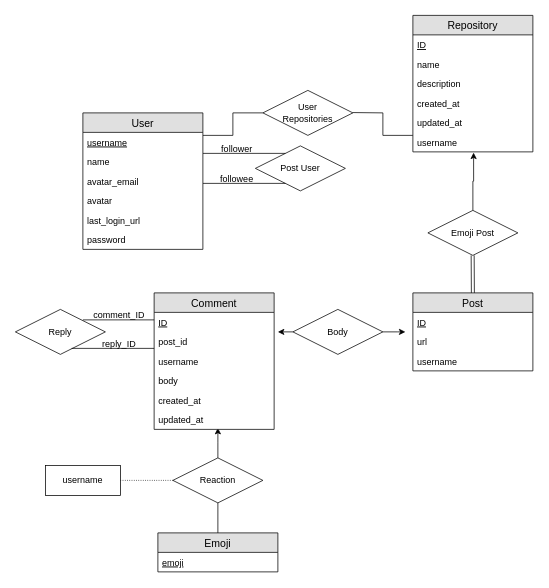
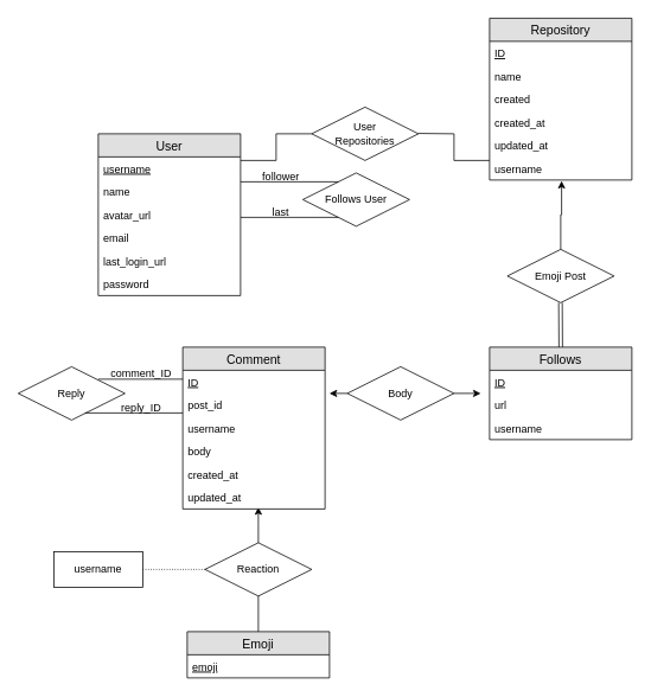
  <mxCell id="0" />
  <mxCell id="1" parent="0" />
  <mxCell id="2" value="User &lt;br&gt;Repositories" style="shape=rhombus;perimeter=rhombusPerimeter;whiteSpace=wrap;html=1;align=center;" parent="1" vertex="1"><mxGeometry x="350" y="120" width="120" height="60" as="geometry" /></mxCell>
- <mxCell id="3" value="Post User" style="shape=rhombus;perimeter=rhombusPerimeter;whiteSpace=wrap;html=1;align=center;" parent="1" vertex="1"><mxGeometry x="340" y="194" width="120" height="60" as="geometry" /></mxCell>
+ <mxCell id="3" value="Follows User" style="shape=rhombus;perimeter=rhombusPerimeter;whiteSpace=wrap;html=1;align=center;" parent="1" vertex="1"><mxGeometry x="340" y="194" width="120" height="60" as="geometry" /></mxCell>
  <mxCell id="4" value="" style="line;strokeWidth=1;fillColor=none;align=left;verticalAlign=middle;spacingTop=-1;spacingLeft=3;spacingRight=3;rotatable=0;labelPosition=right;points=[];portConstraint=eastwest;fontSize=12;" parent="1" vertex="1"><mxGeometry x="270" y="200" width="110" height="8" as="geometry" /></mxCell>
  <mxCell id="5" value="" style="line;strokeWidth=1;fillColor=none;align=left;verticalAlign=middle;spacingTop=-1;spacingLeft=3;spacingRight=3;rotatable=0;labelPosition=right;points=[];portConstraint=eastwest;fontSize=12;" parent="1" vertex="1"><mxGeometry x="270" y="240" width="110" height="8" as="geometry" /></mxCell>
  <mxCell id="6" value="" style="endArrow=none;html=1;rounded=0;entryX=0;entryY=0.5;entryDx=0;entryDy=0;" parent="1" target="2" edge="1"><mxGeometry relative="1" as="geometry"><mxPoint x="310" y="150" as="sourcePoint" /><mxPoint x="340" y="150" as="targetPoint" /></mxGeometry></mxCell>
  <mxCell id="7" value="" style="endArrow=none;html=1;rounded=0;" parent="1" edge="1"><mxGeometry relative="1" as="geometry"><mxPoint x="310" y="150" as="sourcePoint" /><mxPoint x="310" y="180" as="targetPoint" /></mxGeometry></mxCell>
  <mxCell id="8" value="" style="endArrow=none;html=1;rounded=0;exitX=1;exitY=0.154;exitDx=0;exitDy=0;exitPerimeter=0;" parent="1" edge="1"><mxGeometry relative="1" as="geometry"><mxPoint x="270" y="180.004" as="sourcePoint" /><mxPoint x="310" y="180" as="targetPoint" /></mxGeometry></mxCell>
  <mxCell id="9" value="" style="endArrow=none;html=1;rounded=0;" parent="1" edge="1"><mxGeometry relative="1" as="geometry"><mxPoint x="470" y="149.59" as="sourcePoint" /><mxPoint x="510" y="150" as="targetPoint" /></mxGeometry></mxCell>
  <mxCell id="10" value="" style="endArrow=none;html=1;rounded=0;" parent="1" edge="1"><mxGeometry relative="1" as="geometry"><mxPoint x="510" y="150" as="sourcePoint" /><mxPoint x="510" y="180" as="targetPoint" /></mxGeometry></mxCell>
  <mxCell id="11" value="" style="endArrow=none;html=1;rounded=0;" parent="1" edge="1"><mxGeometry relative="1" as="geometry"><mxPoint x="510" y="180" as="sourcePoint" /><mxPoint x="550" y="180" as="targetPoint" /></mxGeometry></mxCell>
  <mxCell id="12" style="edgeStyle=orthogonalEdgeStyle;rounded=0;orthogonalLoop=1;jettySize=auto;html=1;entryX=0.506;entryY=1.038;entryDx=0;entryDy=0;entryPerimeter=0;" parent="1" source="13" target="50" edge="1"><mxGeometry relative="1" as="geometry"><mxPoint x="630" y="230" as="targetPoint" /></mxGeometry></mxCell>
  <mxCell id="13" value="Emoji Post" style="shape=rhombus;perimeter=rhombusPerimeter;whiteSpace=wrap;html=1;align=center;" parent="1" vertex="1"><mxGeometry x="570" y="280" width="120" height="60" as="geometry" /></mxCell>
  <mxCell id="14" style="edgeStyle=orthogonalEdgeStyle;rounded=0;orthogonalLoop=1;jettySize=auto;html=1;" parent="1" source="16" edge="1"><mxGeometry relative="1" as="geometry"><mxPoint x="540" y="442" as="targetPoint" /></mxGeometry></mxCell>
  <mxCell id="15" style="edgeStyle=orthogonalEdgeStyle;rounded=0;orthogonalLoop=1;jettySize=auto;html=1;" parent="1" source="16" edge="1"><mxGeometry relative="1" as="geometry"><mxPoint x="370" y="442" as="targetPoint" /></mxGeometry></mxCell>
  <mxCell id="16" value="Body" style="shape=rhombus;perimeter=rhombusPerimeter;whiteSpace=wrap;html=1;align=center;" parent="1" vertex="1"><mxGeometry x="390" y="412" width="120" height="60" as="geometry" /></mxCell>
  <mxCell id="17" style="edgeStyle=orthogonalEdgeStyle;rounded=0;orthogonalLoop=1;jettySize=auto;html=1;" parent="1" source="18" edge="1"><mxGeometry relative="1" as="geometry"><mxPoint x="290" y="570" as="targetPoint" /></mxGeometry></mxCell>
  <mxCell id="18" value="Reaction" style="shape=rhombus;perimeter=rhombusPerimeter;whiteSpace=wrap;html=1;align=center;" parent="1" vertex="1"><mxGeometry x="230" y="610" width="120" height="60" as="geometry" /></mxCell>
  <mxCell id="19" value="" style="endArrow=none;html=1;rounded=0;dashed=1;dashPattern=1 2;" parent="1" source="21" edge="1"><mxGeometry relative="1" as="geometry"><mxPoint x="70" y="640" as="sourcePoint" /><mxPoint x="230" y="640" as="targetPoint" /></mxGeometry></mxCell>
  <mxCell id="20" value="" style="resizable=0;html=1;align=right;verticalAlign=bottom;" parent="19" connectable="0" vertex="1"><mxGeometry x="1" relative="1" as="geometry" /></mxCell>
  <mxCell id="21" value="username" style="whiteSpace=wrap;html=1;align=center;" parent="1" vertex="1"><mxGeometry x="60" y="620" width="100" height="40" as="geometry" /></mxCell>
  <mxCell id="22" value="follower" style="text;html=1;align=center;verticalAlign=middle;resizable=0;points=[];autosize=1;" parent="1" vertex="1"><mxGeometry x="285" y="188" width="60" height="20" as="geometry" /></mxCell>
- <mxCell id="23" value="followee" style="text;html=1;align=center;verticalAlign=middle;resizable=0;points=[];autosize=1;" parent="1" vertex="1"><mxGeometry x="285" y="228" width="60" height="20" as="geometry" /></mxCell>
+ <mxCell id="23" value="last" style="text;html=1;align=center;verticalAlign=middle;resizable=0;points=[];autosize=1;" parent="1" vertex="1"><mxGeometry x="285" y="228" width="60" height="20" as="geometry" /></mxCell>
  <mxCell id="24" value="" style="endArrow=none;html=1;rounded=0;entryX=0.5;entryY=1;entryDx=0;entryDy=0;exitX=0.5;exitY=0;exitDx=0;exitDy=0;" parent="1" source="51" target="18" edge="1"><mxGeometry relative="1" as="geometry"><mxPoint x="230" y="705" as="sourcePoint" /><mxPoint x="220" y="660" as="targetPoint" /></mxGeometry></mxCell>
  <mxCell id="25" value="" style="shape=link;html=1;rounded=0;exitX=0.5;exitY=0;exitDx=0;exitDy=0;" parent="1" source="33" edge="1"><mxGeometry relative="1" as="geometry"><mxPoint x="629.71" y="380" as="sourcePoint" /><mxPoint x="629.71" y="340" as="targetPoint" /></mxGeometry></mxCell>
  <mxCell id="26" value="User" style="swimlane;fontStyle=0;childLayout=stackLayout;horizontal=1;startSize=26;fillColor=#e0e0e0;horizontalStack=0;resizeParent=1;resizeParentMax=0;resizeLast=0;collapsible=1;marginBottom=0;swimlaneFillColor=#ffffff;align=center;fontSize=14;" parent="1" vertex="1"><mxGeometry x="110" y="150" width="160" height="182" as="geometry" /></mxCell>
  <mxCell id="27" value="username" style="text;strokeColor=none;fillColor=none;spacingLeft=4;spacingRight=4;overflow=hidden;rotatable=0;points=[[0,0.5],[1,0.5]];portConstraint=eastwest;fontSize=12;fontStyle=4" parent="26" vertex="1"><mxGeometry y="26" width="160" height="26" as="geometry" /></mxCell>
  <mxCell id="28" value="name" style="text;strokeColor=none;fillColor=none;spacingLeft=4;spacingRight=4;overflow=hidden;rotatable=0;points=[[0,0.5],[1,0.5]];portConstraint=eastwest;fontSize=12;" parent="26" vertex="1"><mxGeometry y="52" width="160" height="26" as="geometry" /></mxCell>
- <mxCell id="29" value="avatar_email" style="text;strokeColor=none;fillColor=none;spacingLeft=4;spacingRight=4;overflow=hidden;rotatable=0;points=[[0,0.5],[1,0.5]];portConstraint=eastwest;fontSize=12;" parent="26" vertex="1"><mxGeometry y="78" width="160" height="26" as="geometry" /></mxCell>
- <mxCell id="30" value="avatar" style="text;strokeColor=none;fillColor=none;spacingLeft=4;spacingRight=4;overflow=hidden;rotatable=0;points=[[0,0.5],[1,0.5]];portConstraint=eastwest;fontSize=12;" parent="26" vertex="1"><mxGeometry y="104" width="160" height="26" as="geometry" /></mxCell>
+ <mxCell id="29" value="avatar_url" style="text;strokeColor=none;fillColor=none;spacingLeft=4;spacingRight=4;overflow=hidden;rotatable=0;points=[[0,0.5],[1,0.5]];portConstraint=eastwest;fontSize=12;" parent="26" vertex="1"><mxGeometry y="78" width="160" height="26" as="geometry" /></mxCell>
+ <mxCell id="30" value="email" style="text;strokeColor=none;fillColor=none;spacingLeft=4;spacingRight=4;overflow=hidden;rotatable=0;points=[[0,0.5],[1,0.5]];portConstraint=eastwest;fontSize=12;" parent="26" vertex="1"><mxGeometry y="104" width="160" height="26" as="geometry" /></mxCell>
  <mxCell id="31" value="last_login_url" style="text;strokeColor=none;fillColor=none;spacingLeft=4;spacingRight=4;overflow=hidden;rotatable=0;points=[[0,0.5],[1,0.5]];portConstraint=eastwest;fontSize=12;" parent="26" vertex="1"><mxGeometry y="130" width="160" height="26" as="geometry" /></mxCell>
  <mxCell id="32" value="password" style="text;strokeColor=none;fillColor=none;spacingLeft=4;spacingRight=4;overflow=hidden;rotatable=0;points=[[0,0.5],[1,0.5]];portConstraint=eastwest;fontSize=12;" vertex="1" parent="26"><mxGeometry y="156" width="160" height="26" as="geometry" /></mxCell>
- <mxCell id="33" value="Post" style="swimlane;fontStyle=0;childLayout=stackLayout;horizontal=1;startSize=26;fillColor=#e0e0e0;horizontalStack=0;resizeParent=1;resizeParentMax=0;resizeLast=0;collapsible=1;marginBottom=0;swimlaneFillColor=#ffffff;align=center;fontSize=14;" parent="1" vertex="1"><mxGeometry x="550" y="390" width="160" height="104" as="geometry" /></mxCell>
+ <mxCell id="33" value="Follows" style="swimlane;fontStyle=0;childLayout=stackLayout;horizontal=1;startSize=26;fillColor=#e0e0e0;horizontalStack=0;resizeParent=1;resizeParentMax=0;resizeLast=0;collapsible=1;marginBottom=0;swimlaneFillColor=#ffffff;align=center;fontSize=14;" parent="1" vertex="1"><mxGeometry x="550" y="390" width="160" height="104" as="geometry" /></mxCell>
  <mxCell id="34" value="ID" style="text;strokeColor=none;fillColor=none;spacingLeft=4;spacingRight=4;overflow=hidden;rotatable=0;points=[[0,0.5],[1,0.5]];portConstraint=eastwest;fontSize=12;fontStyle=4" parent="33" vertex="1"><mxGeometry y="26" width="160" height="26" as="geometry" /></mxCell>
  <mxCell id="35" value="url" style="text;strokeColor=none;fillColor=none;spacingLeft=4;spacingRight=4;overflow=hidden;rotatable=0;points=[[0,0.5],[1,0.5]];portConstraint=eastwest;fontSize=12;" parent="33" vertex="1"><mxGeometry y="52" width="160" height="26" as="geometry" /></mxCell>
  <mxCell id="36" value="username" style="text;strokeColor=none;fillColor=none;spacingLeft=4;spacingRight=4;overflow=hidden;rotatable=0;points=[[0,0.5],[1,0.5]];portConstraint=eastwest;fontSize=12;" parent="33" vertex="1"><mxGeometry y="78" width="160" height="26" as="geometry" /></mxCell>
  <mxCell id="37" value="Comment" style="swimlane;fontStyle=0;childLayout=stackLayout;horizontal=1;startSize=26;fillColor=#e0e0e0;horizontalStack=0;resizeParent=1;resizeParentMax=0;resizeLast=0;collapsible=1;marginBottom=0;swimlaneFillColor=#ffffff;align=center;fontSize=14;" parent="1" vertex="1"><mxGeometry x="205" y="390" width="160" height="182" as="geometry" /></mxCell>
  <mxCell id="38" value="ID" style="text;strokeColor=none;fillColor=none;spacingLeft=4;spacingRight=4;overflow=hidden;rotatable=0;points=[[0,0.5],[1,0.5]];portConstraint=eastwest;fontSize=12;fontStyle=4" parent="37" vertex="1"><mxGeometry y="26" width="160" height="26" as="geometry" /></mxCell>
  <mxCell id="39" value="post_id" style="text;strokeColor=none;fillColor=none;spacingLeft=4;spacingRight=4;overflow=hidden;rotatable=0;points=[[0,0.5],[1,0.5]];portConstraint=eastwest;fontSize=12;" parent="37" vertex="1"><mxGeometry y="52" width="160" height="26" as="geometry" /></mxCell>
  <mxCell id="40" value="username" style="text;strokeColor=none;fillColor=none;spacingLeft=4;spacingRight=4;overflow=hidden;rotatable=0;points=[[0,0.5],[1,0.5]];portConstraint=eastwest;fontSize=12;" parent="37" vertex="1"><mxGeometry y="78" width="160" height="26" as="geometry" /></mxCell>
  <mxCell id="41" value="body" style="text;strokeColor=none;fillColor=none;spacingLeft=4;spacingRight=4;overflow=hidden;rotatable=0;points=[[0,0.5],[1,0.5]];portConstraint=eastwest;fontSize=12;" parent="37" vertex="1"><mxGeometry y="104" width="160" height="26" as="geometry" /></mxCell>
  <mxCell id="42" value="created_at" style="text;strokeColor=none;fillColor=none;spacingLeft=4;spacingRight=4;overflow=hidden;rotatable=0;points=[[0,0.5],[1,0.5]];portConstraint=eastwest;fontSize=12;" parent="37" vertex="1"><mxGeometry y="130" width="160" height="26" as="geometry" /></mxCell>
  <mxCell id="43" value="updated_at" style="text;strokeColor=none;fillColor=none;spacingLeft=4;spacingRight=4;overflow=hidden;rotatable=0;points=[[0,0.5],[1,0.5]];portConstraint=eastwest;fontSize=12;" parent="37" vertex="1"><mxGeometry y="156" width="160" height="26" as="geometry" /></mxCell>
  <mxCell id="44" value="Repository" style="swimlane;fontStyle=0;childLayout=stackLayout;horizontal=1;startSize=26;fillColor=#e0e0e0;horizontalStack=0;resizeParent=1;resizeParentMax=0;resizeLast=0;collapsible=1;marginBottom=0;swimlaneFillColor=#ffffff;align=center;fontSize=14;" parent="1" vertex="1"><mxGeometry x="550" y="20" width="160" height="182" as="geometry" /></mxCell>
  <mxCell id="45" value="ID" style="text;strokeColor=none;fillColor=none;spacingLeft=4;spacingRight=4;overflow=hidden;rotatable=0;points=[[0,0.5],[1,0.5]];portConstraint=eastwest;fontSize=12;fontStyle=4" parent="44" vertex="1"><mxGeometry y="26" width="160" height="26" as="geometry" /></mxCell>
  <mxCell id="46" value="name" style="text;strokeColor=none;fillColor=none;spacingLeft=4;spacingRight=4;overflow=hidden;rotatable=0;points=[[0,0.5],[1,0.5]];portConstraint=eastwest;fontSize=12;" parent="44" vertex="1"><mxGeometry y="52" width="160" height="26" as="geometry" /></mxCell>
- <mxCell id="47" value="description" style="text;strokeColor=none;fillColor=none;spacingLeft=4;spacingRight=4;overflow=hidden;rotatable=0;points=[[0,0.5],[1,0.5]];portConstraint=eastwest;fontSize=12;" parent="44" vertex="1"><mxGeometry y="78" width="160" height="26" as="geometry" /></mxCell>
+ <mxCell id="47" value="created" style="text;strokeColor=none;fillColor=none;spacingLeft=4;spacingRight=4;overflow=hidden;rotatable=0;points=[[0,0.5],[1,0.5]];portConstraint=eastwest;fontSize=12;" parent="44" vertex="1"><mxGeometry y="78" width="160" height="26" as="geometry" /></mxCell>
  <mxCell id="48" value="created_at" style="text;strokeColor=none;fillColor=none;spacingLeft=4;spacingRight=4;overflow=hidden;rotatable=0;points=[[0,0.5],[1,0.5]];portConstraint=eastwest;fontSize=12;" parent="44" vertex="1"><mxGeometry y="104" width="160" height="26" as="geometry" /></mxCell>
  <mxCell id="49" value="updated_at" style="text;strokeColor=none;fillColor=none;spacingLeft=4;spacingRight=4;overflow=hidden;rotatable=0;points=[[0,0.5],[1,0.5]];portConstraint=eastwest;fontSize=12;" parent="44" vertex="1"><mxGeometry y="130" width="160" height="26" as="geometry" /></mxCell>
  <mxCell id="50" value="username" style="text;strokeColor=none;fillColor=none;spacingLeft=4;spacingRight=4;overflow=hidden;rotatable=0;points=[[0,0.5],[1,0.5]];portConstraint=eastwest;fontSize=12;" parent="44" vertex="1"><mxGeometry y="156" width="160" height="26" as="geometry" /></mxCell>
  <mxCell id="51" value="Emoji" style="swimlane;fontStyle=0;childLayout=stackLayout;horizontal=1;startSize=26;fillColor=#e0e0e0;horizontalStack=0;resizeParent=1;resizeParentMax=0;resizeLast=0;collapsible=1;marginBottom=0;swimlaneFillColor=#ffffff;align=center;fontSize=14;" parent="1" vertex="1"><mxGeometry x="210" y="710" width="160" height="52" as="geometry" /></mxCell>
  <mxCell id="52" value="emoji" style="text;strokeColor=none;fillColor=none;spacingLeft=4;spacingRight=4;overflow=hidden;rotatable=0;points=[[0,0.5],[1,0.5]];portConstraint=eastwest;fontSize=12;fontStyle=4" parent="51" vertex="1"><mxGeometry y="26" width="160" height="26" as="geometry" /></mxCell>
  <mxCell id="53" value="Reply" style="shape=rhombus;perimeter=rhombusPerimeter;whiteSpace=wrap;html=1;align=center;" vertex="1" parent="1"><mxGeometry x="20" y="412" width="120" height="60" as="geometry" /></mxCell>
  <mxCell id="54" value="" style="line;strokeWidth=1;fillColor=none;align=left;verticalAlign=middle;spacingTop=-1;spacingLeft=3;spacingRight=3;rotatable=0;labelPosition=right;points=[];portConstraint=eastwest;fontSize=12;" vertex="1" parent="1"><mxGeometry x="110" y="422" width="95" height="8" as="geometry" /></mxCell>
  <mxCell id="55" value="" style="line;strokeWidth=1;fillColor=none;align=left;verticalAlign=middle;spacingTop=-1;spacingLeft=3;spacingRight=3;rotatable=0;labelPosition=right;points=[];portConstraint=eastwest;fontSize=12;" vertex="1" parent="1"><mxGeometry x="95" y="460" width="110" height="8" as="geometry" /></mxCell>
  <mxCell id="56" value="comment_ID" style="text;html=1;align=center;verticalAlign=middle;resizable=0;points=[];autosize=1;" vertex="1" parent="1"><mxGeometry x="117.5" y="410" width="80" height="20" as="geometry" /></mxCell>
  <mxCell id="57" value="reply_ID" style="text;html=1;align=center;verticalAlign=middle;resizable=0;points=[];autosize=1;" vertex="1" parent="1"><mxGeometry x="127.5" y="448" width="60" height="20" as="geometry" /></mxCell>
